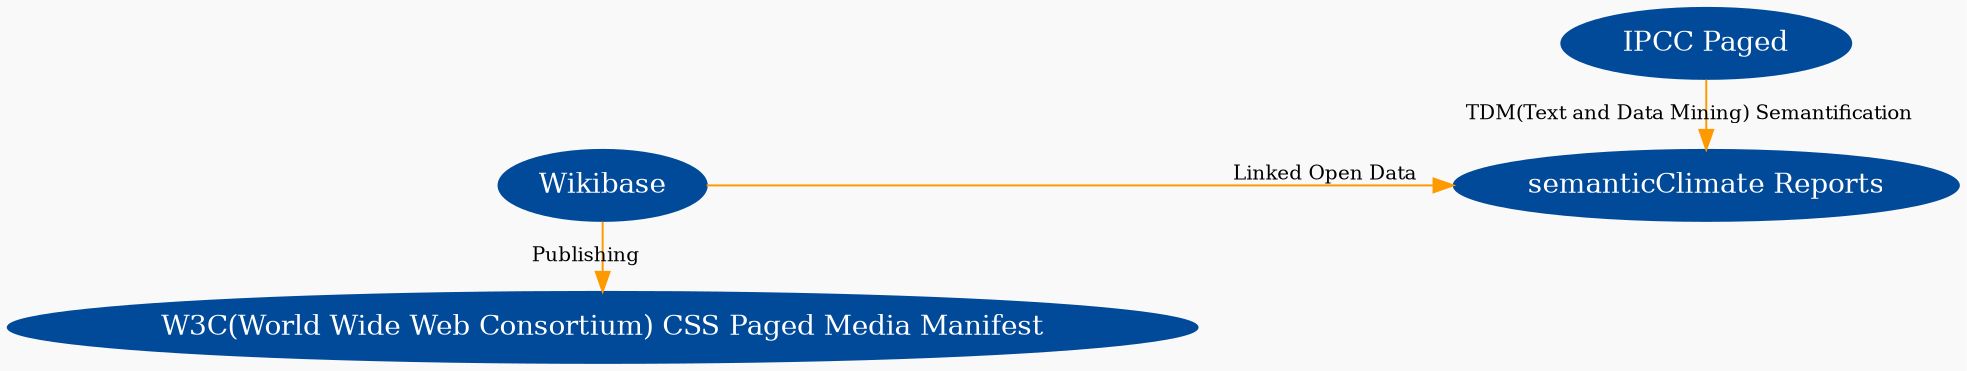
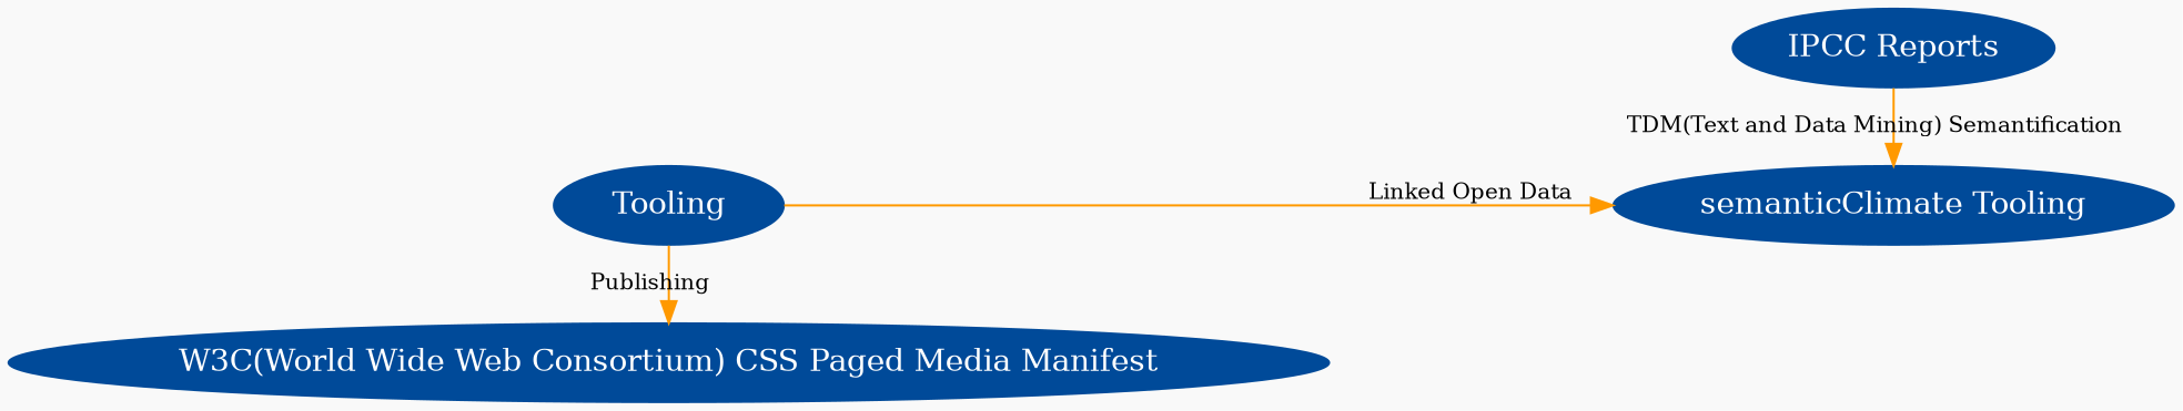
  digraph {
    bgcolor="#f9f9f9"
    fontname="DejaVu Serif"
    rankdir=LR
    node [color="#004a99" fontcolor=white fontname="DejaVu Serif" style=filled]
    edge [color="#ff9900" fontname="DejaVu Serif" fontsize=10]
-   n1 [label="IPCC Paged"]
-   n2 [label="semanticClimate Reports"]
-   n3 [label=Wikibase]
+   n1 [label="IPCC Reports"]
+   n2 [label="semanticClimate Tooling"]
+   n3 [label=Tooling]
    n4 [label="W3C(World Wide Web Consortium) CSS Paged Media Manifest"]
    subgraph sub_1 {
      rank=same
      n1
      n2
    }
    subgraph sub_2 {
      rank=same
      n3
      n4
    }
    n1 -> n2 [label="TDM(Text and Data Mining) Semantification"]
    n3 -> n2 [label="Linked Open Data"]
    n3 -> n4 [label=Publishing]
  }
